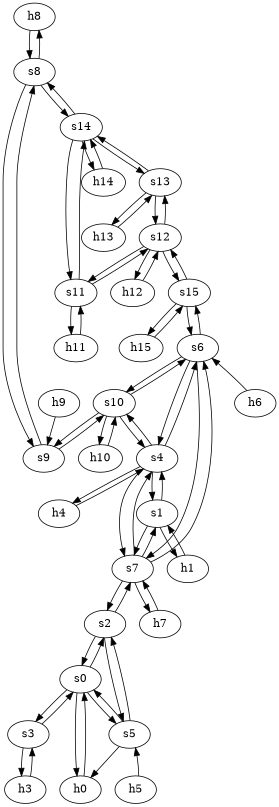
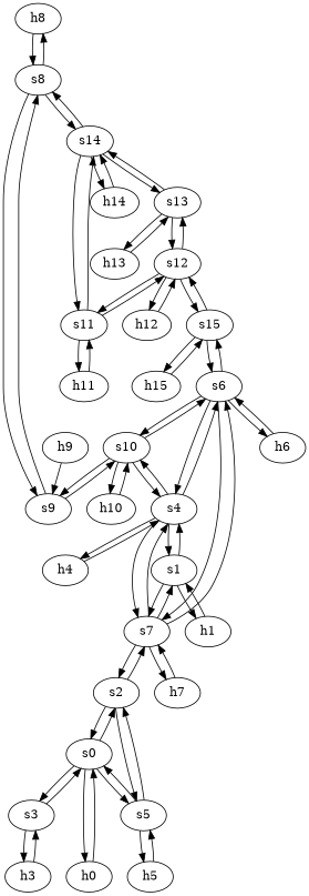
  strict digraph {
    node [type=switch]
    edge [capacity="1Gbps" cost=1 dst_port=1 src_port=1]
    h8 [ip="111.0.8.8" mac="00:00:00:00:8:8" type=host]
    s8
    s9
    s14
    s10
    s13
    s11
    h14 [ip="111.0.14.14" mac="00:00:00:00:14:14" type=host]
    h9 [ip="111.0.9.9" mac="00:00:00:00:9:9" type=host]
    s4
    s6
    h10 [ip="111.0.10.10" mac="00:00:00:00:10:10" type=host]
    s2
    s0
    s7
    s5
    s3
    h0 [ip="111.0.0.0" mac="00:00:00:00:0:0" type=host]
    s1
    h7 [ip="111.0.7.7" mac="00:00:00:00:7:7" type=host]
    h5 [ip="111.0.5.5" mac="00:00:00:00:5:5" type=host]
    h3 [ip="111.0.3.3" mac="00:00:00:00:3:3" type=host]
    h1 [ip="111.0.1.1" mac="00:00:00:00:1:1" type=host]
    h4 [ip="111.0.4.4" mac="00:00:00:00:4:4" type=host]
    h6 [ip="111.0.6.6" mac="00:00:00:00:6:6" type=host]
    s15
    s12
    h15 [ip="111.0.15.15" mac="00:00:00:00:15:15" type=host]
    h13 [ip="111.0.13.13" mac="00:00:00:00:13:13" type=host]
    h11 [ip="111.0.11.11" mac="00:00:00:00:11:11" type=host]
    h12 [ip="111.0.12.12" mac="00:00:00:00:12:12" type=host]
    h8 -> s8
    s8 -> h8
    s8 -> s9 [dst_port=2 src_port=2]
    s8 -> s14 [dst_port=2 src_port=3]
    s9 -> s8 [dst_port=2 src_port=2]
    s9 -> s10 [dst_port=4 src_port=3]
    s14 -> s8 [dst_port=3 src_port=2]
    s14 -> s13 [dst_port=3 src_port=4]
    s14 -> s11 [dst_port=3 src_port=3]
    s14 -> h14
    s10 -> s9 [dst_port=3 src_port=4]
    s10 -> s4 [dst_port=3 src_port=2]
    s10 -> s6 [dst_port=3 src_port=3]
    s10 -> h10
    s13 -> s14 [dst_port=4 src_port=3]
    s13 -> s12 [dst_port=3 src_port=2]
    s13 -> h13
    s11 -> s14 [dst_port=3 src_port=3]
    s11 -> s12 [dst_port=2 src_port=2]
    s11 -> h11
    h14 -> s14
    h9 -> s9
    s4 -> s10 [dst_port=2 src_port=3]
    s4 -> s6 [dst_port=2 src_port=4]
    s4 -> s7 [dst_port=4 src_port=5]
    s4 -> s1 [dst_port=2 src_port=2]
    s4 -> h4
    s6 -> s10 [dst_port=3 src_port=3]
    s6 -> s4 [dst_port=4 src_port=2]
    s6 -> s7 [dst_port=5 src_port=4]
+   s6 -> h6
    s6 -> s15 [dst_port=2 src_port=5]
    h10 -> s10
    s2 -> s0 [dst_port=2 src_port=2]
    s2 -> s7 [dst_port=3 src_port=4]
    s2 -> s5 [dst_port=3 src_port=3]
    s0 -> s2 [dst_port=2 src_port=2]
    s0 -> s5 [dst_port=2 src_port=4]
    s0 -> s3 [dst_port=2 src_port=3]
    s0 -> h0
    s7 -> s4 [dst_port=5 src_port=4]
    s7 -> s6 [dst_port=4 src_port=5]
    s7 -> s2 [dst_port=4 src_port=3]
    s7 -> s1 [dst_port=3 src_port=2]
    s7 -> h7
    s5 -> s2 [dst_port=3 src_port=3]
    s5 -> s0 [dst_port=4 src_port=2]
-   s5 -> h0
+   s5 -> h5
    s3 -> s0 [dst_port=3 src_port=2]
    s3 -> h3
    h0 -> s0
    s1 -> s4 [dst_port=2 src_port=2]
    s1 -> s7 [dst_port=2 src_port=3]
    s1 -> h1
    h7 -> s7
    h5 -> s5
    h3 -> s3
    h1 -> s1
    h4 -> s4
    h6 -> s6
    s15 -> s6 [dst_port=5 src_port=2]
    s15 -> s12 [dst_port=4 src_port=3]
    s15 -> h15
    s12 -> s13 [dst_port=2 src_port=3]
    s12 -> s11 [dst_port=2 src_port=2]
    s12 -> s15 [dst_port=3 src_port=4]
    s12 -> h12
    h15 -> s15
    h13 -> s13
    h11 -> s11
    h12 -> s12
  }
